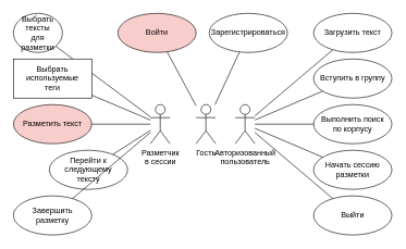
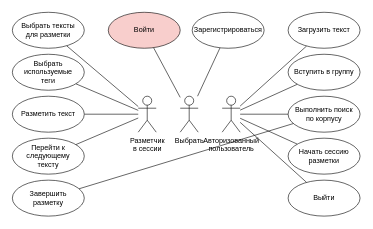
  <mxCell id="0" />
  <mxCell id="1" parent="0" />
- <mxCell id="2" value="Гость" style="shape=umlActor;verticalLabelPosition=bottom;verticalAlign=top;html=1;outlineConnect=0;" vertex="1" parent="1"><mxGeometry x="300" y="160" width="30" height="60" as="geometry" /></mxCell>
+ <mxCell id="2" value="Выбрать" style="shape=umlActor;verticalLabelPosition=bottom;verticalAlign=top;html=1;outlineConnect=0;" vertex="1" parent="1"><mxGeometry x="300" y="160" width="30" height="60" as="geometry" /></mxCell>
  <mxCell id="3" value="" style="rounded=0;orthogonalLoop=1;jettySize=auto;html=1;endArrow=none;endFill=0;" edge="1" parent="1" source="4" target="2"><mxGeometry relative="1" as="geometry" /></mxCell>
  <mxCell id="4" value="Зарегистрироваться" style="ellipse;whiteSpace=wrap;html=1;" vertex="1" parent="1"><mxGeometry x="320" y="20" width="120" height="60" as="geometry" /></mxCell>
  <mxCell id="5" value="" style="rounded=0;orthogonalLoop=1;jettySize=auto;html=1;endArrow=none;endFill=0;" edge="1" parent="1" source="6" target="2"><mxGeometry relative="1" as="geometry" /></mxCell>
  <mxCell id="6" value="Войти" style="ellipse;whiteSpace=wrap;html=1;fillColor=#f8cecc;" vertex="1" parent="1"><mxGeometry x="180" y="20" width="120" height="60" as="geometry" /></mxCell>
  <mxCell id="7" style="rounded=0;orthogonalLoop=1;jettySize=auto;html=1;endArrow=none;endFill=0;" edge="1" parent="1" source="8" target="27"><mxGeometry relative="1" as="geometry" /></mxCell>
  <mxCell id="8" value="Вступить в группу" style="ellipse;whiteSpace=wrap;html=1;" vertex="1" parent="1"><mxGeometry x="480" y="90" width="120" height="60" as="geometry" /></mxCell>
  <mxCell id="9" style="rounded=0;orthogonalLoop=1;jettySize=auto;html=1;endArrow=none;endFill=0;" edge="1" parent="1" source="10" target="27"><mxGeometry relative="1" as="geometry" /></mxCell>
  <mxCell id="10" value="Загрузить текст" style="ellipse;whiteSpace=wrap;html=1;" vertex="1" parent="1"><mxGeometry x="480" y="20" width="120" height="60" as="geometry" /></mxCell>
  <mxCell id="11" style="rounded=0;orthogonalLoop=1;jettySize=auto;html=1;endArrow=none;endFill=0;" edge="1" parent="1" source="12" target="27"><mxGeometry relative="1" as="geometry" /></mxCell>
  <mxCell id="12" value="Выполнить поиск&lt;br&gt;по корпусу" style="ellipse;whiteSpace=wrap;html=1;" vertex="1" parent="1"><mxGeometry x="480" y="160" width="120" height="60" as="geometry" /></mxCell>
  <mxCell id="13" style="rounded=0;orthogonalLoop=1;jettySize=auto;html=1;endArrow=none;endFill=0;" edge="1" parent="1" source="14" target="27"><mxGeometry relative="1" as="geometry" /></mxCell>
  <mxCell id="14" value="Начать сессию&lt;br&gt;разметки" style="ellipse;whiteSpace=wrap;html=1;" vertex="1" parent="1"><mxGeometry x="480" y="230" width="120" height="60" as="geometry" /></mxCell>
  <mxCell id="15" style="rounded=0;orthogonalLoop=1;jettySize=auto;html=1;endArrow=none;endFill=0;" edge="1" parent="1" source="16" target="27"><mxGeometry relative="1" as="geometry" /></mxCell>
  <mxCell id="16" value="Выйти" style="ellipse;whiteSpace=wrap;html=1;" vertex="1" parent="1"><mxGeometry x="480" y="300" width="120" height="60" as="geometry" /></mxCell>
  <mxCell id="17" style="rounded=0;orthogonalLoop=1;jettySize=auto;html=1;endArrow=none;endFill=0;" edge="1" parent="1" source="18" target="28"><mxGeometry relative="1" as="geometry" /></mxCell>
- <mxCell id="18" value="Выбрать тексты&lt;br&gt;для разметки" style="ellipse;whiteSpace=wrap;html=1;" vertex="1" parent="1"><mxGeometry x="20" y="20" width="75" height="60" as="geometry" /></mxCell>
+ <mxCell id="18" value="Выбрать тексты&lt;br&gt;для разметки" style="ellipse;whiteSpace=wrap;html=1;" vertex="1" parent="1"><mxGeometry x="20" y="20" width="120" height="60" as="geometry" /></mxCell>
  <mxCell id="19" style="rounded=0;orthogonalLoop=1;jettySize=auto;html=1;endArrow=none;endFill=0;" edge="1" parent="1" source="20" target="28"><mxGeometry relative="1" as="geometry" /></mxCell>
- <mxCell id="20" value="Выбрать используемые&lt;br&gt;теги" style="whiteSpace=wrap;html=1;rounded=0;" vertex="1" parent="1"><mxGeometry x="20" y="90" width="120" height="60" as="geometry" /></mxCell>
+ <mxCell id="20" value="Выбрать используемые&lt;br&gt;теги" style="ellipse;whiteSpace=wrap;html=1;" vertex="1" parent="1"><mxGeometry x="20" y="90" width="120" height="60" as="geometry" /></mxCell>
  <mxCell id="21" style="rounded=0;orthogonalLoop=1;jettySize=auto;html=1;endArrow=none;endFill=0;" edge="1" parent="1" source="22" target="28"><mxGeometry relative="1" as="geometry" /></mxCell>
- <mxCell id="22" value="Разметить текст" style="ellipse;whiteSpace=wrap;html=1;fillColor=#f8cecc;" vertex="1" parent="1"><mxGeometry x="20" y="160" width="120" height="60" as="geometry" /></mxCell>
+ <mxCell id="22" value="Разметить текст" style="ellipse;whiteSpace=wrap;html=1;" vertex="1" parent="1"><mxGeometry x="20" y="160" width="120" height="60" as="geometry" /></mxCell>
  <mxCell id="23" style="rounded=0;orthogonalLoop=1;jettySize=auto;html=1;endArrow=none;endFill=0;" edge="1" parent="1" source="24" target="28"><mxGeometry relative="1" as="geometry" /></mxCell>
- <mxCell id="24" value="Перейти к&lt;br&gt;следующему&lt;br&gt;тексту" style="ellipse;whiteSpace=wrap;html=1;" vertex="1" parent="1"><mxGeometry x="75" y="230" width="120" height="60" as="geometry" /></mxCell>
- <mxCell id="25" style="rounded=0;orthogonalLoop=1;jettySize=auto;html=1;endArrow=none;endFill=0;" edge="1" parent="1" source="26" target="28"><mxGeometry relative="1" as="geometry" /></mxCell>
+ <mxCell id="24" value="Перейти к&lt;br&gt;следующему&lt;br&gt;тексту" style="ellipse;whiteSpace=wrap;html=1;" vertex="1" parent="1"><mxGeometry x="20" y="230" width="120" height="60" as="geometry" /></mxCell>
+ <mxCell id="25" style="rounded=0;orthogonalLoop=1;jettySize=auto;html=1;endArrow=none;endFill=0;" edge="1" parent="1" source="26" target="12"><mxGeometry relative="1" as="geometry" /></mxCell>
  <mxCell id="26" value="Завершить&lt;br&gt;разметку" style="ellipse;whiteSpace=wrap;html=1;" vertex="1" parent="1"><mxGeometry x="20" y="300" width="120" height="60" as="geometry" /></mxCell>
- <mxCell id="27" value="Авторизованный&lt;br&gt;пользователь" style="shape=umlActor;verticalLabelPosition=bottom;verticalAlign=top;html=1;outlineConnect=0;" vertex="1" parent="1"><mxGeometry x="360" y="160" width="30" height="60" as="geometry" /></mxCell>
+ <mxCell id="27" value="Авторизованный&lt;br&gt;пользователь" style="shape=umlActor;verticalLabelPosition=bottom;verticalAlign=top;html=1;outlineConnect=0;" vertex="1" parent="1"><mxGeometry x="370" y="160" width="30" height="60" as="geometry" /></mxCell>
  <mxCell id="28" value="Разметчик&lt;br&gt;в сессии" style="shape=umlActor;verticalLabelPosition=bottom;verticalAlign=top;html=1;outlineConnect=0;" vertex="1" parent="1"><mxGeometry x="230" y="160" width="30" height="60" as="geometry" /></mxCell>
